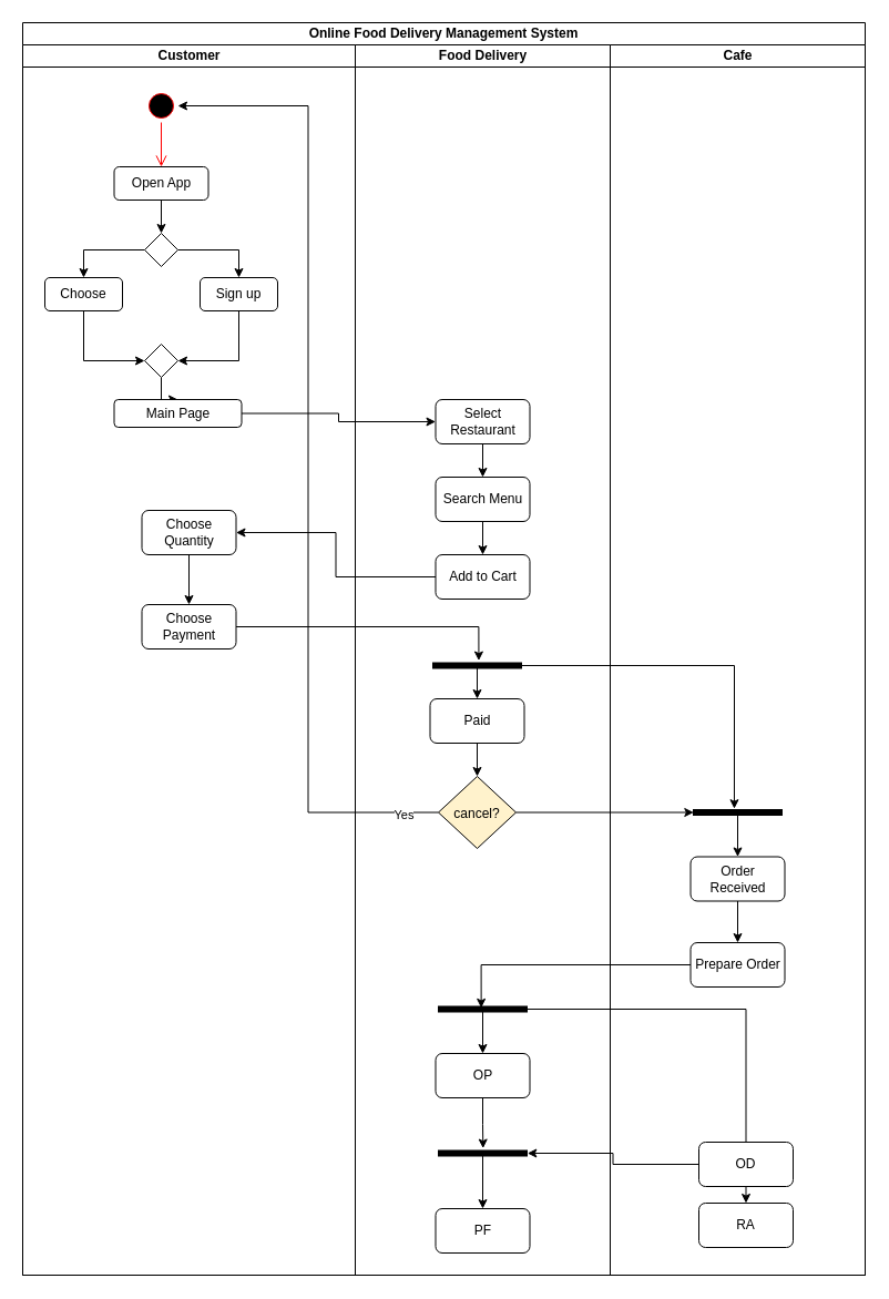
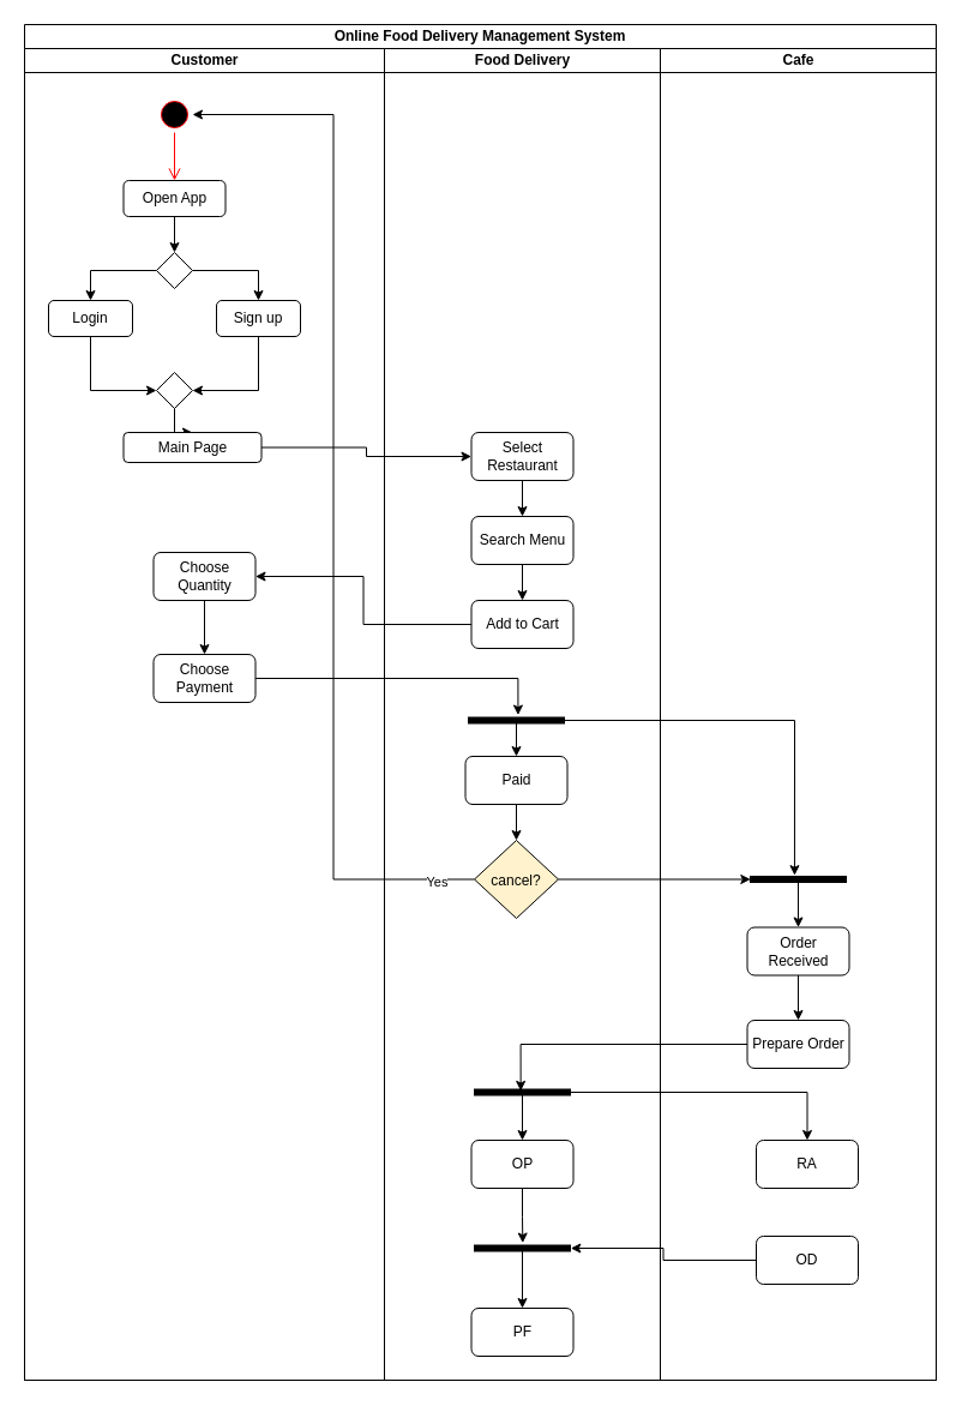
  <mxCell id="0" />
  <mxCell id="1" parent="0" />
  <mxCell id="2" value="Online Food Delivery Management System" style="swimlane;html=1;childLayout=stackLayout;resizeParent=1;resizeParentMax=0;startSize=20;whiteSpace=wrap;" parent="1" vertex="1"><mxGeometry x="20" y="20" width="760" height="1130" as="geometry" /></mxCell>
  <mxCell id="3" style="edgeStyle=orthogonalEdgeStyle;rounded=0;orthogonalLoop=1;jettySize=auto;html=1;entryX=1.389;entryY=0.518;entryDx=0;entryDy=0;entryPerimeter=0;" edge="1" parent="2" source="29" target="37"><mxGeometry relative="1" as="geometry" /></mxCell>
  <mxCell id="4" style="edgeStyle=orthogonalEdgeStyle;rounded=0;orthogonalLoop=1;jettySize=auto;html=1;entryX=1;entryY=0.5;entryDx=0;entryDy=0;exitX=0;exitY=0.5;exitDx=0;exitDy=0;" edge="1" parent="2" source="40" target="13"><mxGeometry relative="1" as="geometry"><mxPoint x="390" y="840" as="sourcePoint" /></mxGeometry></mxCell>
  <mxCell id="5" value="Yes" style="edgeLabel;html=1;align=center;verticalAlign=middle;resizable=0;points=[];" vertex="1" connectable="0" parent="4"><mxGeometry x="-0.927" y="2" relative="1" as="geometry"><mxPoint as="offset" /></mxGeometry></mxCell>
  <mxCell id="6" style="edgeStyle=orthogonalEdgeStyle;rounded=0;orthogonalLoop=1;jettySize=auto;html=1;entryX=1.167;entryY=0.462;entryDx=0;entryDy=0;entryPerimeter=0;" edge="1" parent="2" source="37" target="52"><mxGeometry relative="1" as="geometry"><mxPoint x="640" y="740" as="targetPoint" /></mxGeometry></mxCell>
  <mxCell id="7" style="edgeStyle=orthogonalEdgeStyle;rounded=0;orthogonalLoop=1;jettySize=auto;html=1;entryX=0.722;entryY=0.483;entryDx=0;entryDy=0;entryPerimeter=0;" edge="1" parent="2" source="53" target="42"><mxGeometry relative="1" as="geometry" /></mxCell>
  <mxCell id="8" style="edgeStyle=orthogonalEdgeStyle;rounded=0;orthogonalLoop=1;jettySize=auto;html=1;entryX=0.5;entryY=0;entryDx=0;entryDy=0;" edge="1" parent="2" source="42" target="54"><mxGeometry relative="1" as="geometry" /></mxCell>
  <mxCell id="9" style="edgeStyle=orthogonalEdgeStyle;rounded=0;orthogonalLoop=1;jettySize=auto;html=1;entryX=0.5;entryY=1.004;entryDx=0;entryDy=0;entryPerimeter=0;" edge="1" parent="2" source="55" target="45"><mxGeometry relative="1" as="geometry" /></mxCell>
  <mxCell id="10" style="edgeStyle=orthogonalEdgeStyle;rounded=0;orthogonalLoop=1;jettySize=auto;html=1;" edge="1" parent="2" source="26" target="32"><mxGeometry relative="1" as="geometry" /></mxCell>
  <mxCell id="11" style="edgeStyle=orthogonalEdgeStyle;rounded=0;orthogonalLoop=1;jettySize=auto;html=1;" edge="1" parent="2" source="35" target="28"><mxGeometry relative="1" as="geometry" /></mxCell>
  <mxCell id="12" value="Customer" style="swimlane;html=1;startSize=20;" parent="2" vertex="1"><mxGeometry y="20" width="300" height="1110" as="geometry" /></mxCell>
  <mxCell id="13" value="" style="ellipse;html=1;shape=startState;fillColor=#000000;strokeColor=#ff0000;" vertex="1" parent="12"><mxGeometry x="110" y="40" width="30" height="30" as="geometry" /></mxCell>
  <mxCell id="14" value="" style="edgeStyle=orthogonalEdgeStyle;html=1;verticalAlign=bottom;endArrow=open;endSize=8;strokeColor=#ff0000;rounded=0;entryX=0.5;entryY=0;entryDx=0;entryDy=0;" edge="1" source="13" parent="12" target="16"><mxGeometry relative="1" as="geometry"><mxPoint x="125" y="110" as="targetPoint" /></mxGeometry></mxCell>
  <mxCell id="15" style="edgeStyle=orthogonalEdgeStyle;rounded=0;orthogonalLoop=1;jettySize=auto;html=1;entryX=0.5;entryY=0;entryDx=0;entryDy=0;" edge="1" parent="12" source="16" target="19"><mxGeometry relative="1" as="geometry" /></mxCell>
  <mxCell id="16" value="Open App" style="rounded=1;whiteSpace=wrap;html=1;" vertex="1" parent="12"><mxGeometry x="82.5" y="110" width="85" height="30" as="geometry" /></mxCell>
  <mxCell id="17" style="edgeStyle=orthogonalEdgeStyle;rounded=0;orthogonalLoop=1;jettySize=auto;html=1;entryX=0.5;entryY=0;entryDx=0;entryDy=0;" edge="1" parent="12" source="19" target="25"><mxGeometry relative="1" as="geometry" /></mxCell>
  <mxCell id="18" style="edgeStyle=orthogonalEdgeStyle;rounded=0;orthogonalLoop=1;jettySize=auto;html=1;entryX=0.5;entryY=0;entryDx=0;entryDy=0;" edge="1" parent="12" source="19" target="23"><mxGeometry relative="1" as="geometry" /></mxCell>
  <mxCell id="19" value="" style="rhombus;" vertex="1" parent="12"><mxGeometry x="110" y="170" width="30" height="30" as="geometry" /></mxCell>
  <mxCell id="20" style="edgeStyle=orthogonalEdgeStyle;rounded=0;orthogonalLoop=1;jettySize=auto;html=1;" edge="1" parent="12" source="21" target="26"><mxGeometry relative="1" as="geometry" /></mxCell>
  <mxCell id="21" value="" style="rhombus;" vertex="1" parent="12"><mxGeometry x="110" y="270" width="30" height="30" as="geometry" /></mxCell>
  <mxCell id="22" style="edgeStyle=orthogonalEdgeStyle;rounded=0;orthogonalLoop=1;jettySize=auto;html=1;entryX=1;entryY=0.5;entryDx=0;entryDy=0;exitX=0.5;exitY=1;exitDx=0;exitDy=0;" edge="1" parent="12" source="23" target="21"><mxGeometry relative="1" as="geometry" /></mxCell>
  <mxCell id="23" value="Sign up" style="rounded=1;whiteSpace=wrap;html=1;" vertex="1" parent="12"><mxGeometry x="160" y="210" width="70" height="30" as="geometry" /></mxCell>
  <mxCell id="24" style="edgeStyle=orthogonalEdgeStyle;rounded=0;orthogonalLoop=1;jettySize=auto;html=1;entryX=0;entryY=0.5;entryDx=0;entryDy=0;exitX=0.5;exitY=1;exitDx=0;exitDy=0;" edge="1" parent="12" source="25" target="21"><mxGeometry relative="1" as="geometry" /></mxCell>
- <mxCell id="25" value="Choose" style="rounded=1;whiteSpace=wrap;html=1;" vertex="1" parent="12"><mxGeometry x="20" y="210" width="70" height="30" as="geometry" /></mxCell>
+ <mxCell id="25" value="Login" style="rounded=1;whiteSpace=wrap;html=1;" vertex="1" parent="12"><mxGeometry x="20" y="210" width="70" height="30" as="geometry" /></mxCell>
  <mxCell id="26" value="Main Page" style="rounded=1;whiteSpace=wrap;html=1;" vertex="1" parent="12"><mxGeometry x="82.5" y="320" width="115" height="25" as="geometry" /></mxCell>
  <mxCell id="27" style="edgeStyle=orthogonalEdgeStyle;rounded=0;orthogonalLoop=1;jettySize=auto;html=1;" edge="1" parent="12" source="28" target="29"><mxGeometry relative="1" as="geometry" /></mxCell>
  <mxCell id="28" value="Choose Quantity" style="rounded=1;whiteSpace=wrap;html=1;" vertex="1" parent="12"><mxGeometry x="107.5" y="420" width="85" height="40" as="geometry" /></mxCell>
  <mxCell id="29" value="Choose Payment" style="rounded=1;whiteSpace=wrap;html=1;" vertex="1" parent="12"><mxGeometry x="107.5" y="505" width="85" height="40" as="geometry" /></mxCell>
  <mxCell id="30" value="Food Delivery" style="swimlane;html=1;startSize=20;" parent="2" vertex="1"><mxGeometry x="300" y="20" width="230" height="1110" as="geometry" /></mxCell>
  <mxCell id="31" style="edgeStyle=orthogonalEdgeStyle;rounded=0;orthogonalLoop=1;jettySize=auto;html=1;entryX=0.5;entryY=0;entryDx=0;entryDy=0;" edge="1" parent="30" source="32" target="34"><mxGeometry relative="1" as="geometry" /></mxCell>
  <mxCell id="32" value="Select Restaurant" style="rounded=1;whiteSpace=wrap;html=1;" vertex="1" parent="30"><mxGeometry x="72.5" y="320" width="85" height="40" as="geometry" /></mxCell>
  <mxCell id="33" style="edgeStyle=orthogonalEdgeStyle;rounded=0;orthogonalLoop=1;jettySize=auto;html=1;entryX=0.5;entryY=0;entryDx=0;entryDy=0;" edge="1" parent="30" source="34" target="35"><mxGeometry relative="1" as="geometry" /></mxCell>
  <mxCell id="34" value="Search Menu" style="rounded=1;whiteSpace=wrap;html=1;" vertex="1" parent="30"><mxGeometry x="72.5" y="390" width="85" height="40" as="geometry" /></mxCell>
  <mxCell id="35" value="Add to Cart" style="rounded=1;whiteSpace=wrap;html=1;" vertex="1" parent="30"><mxGeometry x="72.5" y="460" width="85" height="40" as="geometry" /></mxCell>
  <mxCell id="36" style="edgeStyle=orthogonalEdgeStyle;rounded=0;orthogonalLoop=1;jettySize=auto;html=1;entryX=0.5;entryY=0;entryDx=0;entryDy=0;" edge="1" parent="30" source="37" target="39"><mxGeometry relative="1" as="geometry" /></mxCell>
  <mxCell id="37" value="" style="html=1;points=[];perimeter=orthogonalPerimeter;fillColor=strokeColor;rotation=-90;" vertex="1" parent="30"><mxGeometry x="107.5" y="520" width="5" height="80" as="geometry" /></mxCell>
  <mxCell id="38" style="edgeStyle=orthogonalEdgeStyle;rounded=0;orthogonalLoop=1;jettySize=auto;html=1;entryX=0.5;entryY=0;entryDx=0;entryDy=0;" edge="1" parent="30" source="39" target="40"><mxGeometry relative="1" as="geometry" /></mxCell>
  <mxCell id="39" value="Paid" style="rounded=1;whiteSpace=wrap;html=1;" vertex="1" parent="30"><mxGeometry x="67.5" y="590" width="85" height="40" as="geometry" /></mxCell>
  <mxCell id="40" value="cancel?" style="rhombus;fillColor=#fff2cc;" vertex="1" parent="30"><mxGeometry x="75" y="660" width="70" height="65" as="geometry" /></mxCell>
  <mxCell id="41" style="edgeStyle=orthogonalEdgeStyle;rounded=0;orthogonalLoop=1;jettySize=auto;html=1;" edge="1" parent="30" source="42" target="43"><mxGeometry relative="1" as="geometry" /></mxCell>
  <mxCell id="42" value="" style="html=1;points=[];perimeter=orthogonalPerimeter;fillColor=strokeColor;rotation=-90;" vertex="1" parent="30"><mxGeometry x="112.5" y="830" width="5" height="80" as="geometry" /></mxCell>
  <mxCell id="43" value="OP" style="rounded=1;whiteSpace=wrap;html=1;" vertex="1" parent="30"><mxGeometry x="72.5" y="910" width="85" height="40" as="geometry" /></mxCell>
  <mxCell id="44" style="edgeStyle=orthogonalEdgeStyle;rounded=0;orthogonalLoop=1;jettySize=auto;html=1;" edge="1" parent="30" source="45" target="46"><mxGeometry relative="1" as="geometry" /></mxCell>
  <mxCell id="45" value="" style="html=1;points=[];perimeter=orthogonalPerimeter;fillColor=strokeColor;rotation=-90;" vertex="1" parent="30"><mxGeometry x="112.5" y="960" width="5" height="80" as="geometry" /></mxCell>
  <mxCell id="46" value="PF" style="rounded=1;whiteSpace=wrap;html=1;" vertex="1" parent="30"><mxGeometry x="72.5" y="1050" width="85" height="40" as="geometry" /></mxCell>
  <mxCell id="47" style="edgeStyle=orthogonalEdgeStyle;rounded=0;orthogonalLoop=1;jettySize=auto;html=1;entryX=1.389;entryY=0.504;entryDx=0;entryDy=0;entryPerimeter=0;" edge="1" parent="30" source="43" target="45"><mxGeometry relative="1" as="geometry" /></mxCell>
  <mxCell id="48" value="Cafe" style="swimlane;html=1;startSize=20;" parent="2" vertex="1"><mxGeometry x="530" y="20" width="230" height="1110" as="geometry" /></mxCell>
  <mxCell id="49" style="edgeStyle=orthogonalEdgeStyle;rounded=0;orthogonalLoop=1;jettySize=auto;html=1;entryX=0.5;entryY=0;entryDx=0;entryDy=0;" edge="1" parent="48" source="50" target="53"><mxGeometry relative="1" as="geometry" /></mxCell>
  <mxCell id="50" value="Order Received" style="rounded=1;whiteSpace=wrap;html=1;" vertex="1" parent="48"><mxGeometry x="72.5" y="732.5" width="85" height="40" as="geometry" /></mxCell>
  <mxCell id="51" style="edgeStyle=orthogonalEdgeStyle;rounded=0;orthogonalLoop=1;jettySize=auto;html=1;entryX=0.5;entryY=0;entryDx=0;entryDy=0;" edge="1" parent="48" source="52" target="50"><mxGeometry relative="1" as="geometry" /></mxCell>
  <mxCell id="52" value="" style="html=1;points=[];perimeter=orthogonalPerimeter;fillColor=strokeColor;rotation=-90;" vertex="1" parent="48"><mxGeometry x="112.5" y="652.5" width="5" height="80" as="geometry" /></mxCell>
  <mxCell id="53" value="Prepare Order" style="rounded=1;whiteSpace=wrap;html=1;" vertex="1" parent="48"><mxGeometry x="72.5" y="810" width="85" height="40" as="geometry" /></mxCell>
- <mxCell id="54" value="RA" style="rounded=1;whiteSpace=wrap;html=1;" vertex="1" parent="48"><mxGeometry x="80" y="1045" width="85" height="40" as="geometry" /></mxCell>
+ <mxCell id="54" value="RA" style="rounded=1;whiteSpace=wrap;html=1;" vertex="1" parent="48"><mxGeometry x="80" y="910" width="85" height="40" as="geometry" /></mxCell>
  <mxCell id="55" value="OD" style="rounded=1;whiteSpace=wrap;html=1;" vertex="1" parent="48"><mxGeometry x="80" y="990" width="85" height="40" as="geometry" /></mxCell>
  <mxCell id="56" style="edgeStyle=orthogonalEdgeStyle;rounded=0;orthogonalLoop=1;jettySize=auto;html=1;entryX=0.5;entryY=0.004;entryDx=0;entryDy=0;entryPerimeter=0;" edge="1" parent="2" source="40" target="52"><mxGeometry relative="1" as="geometry" /></mxCell>
